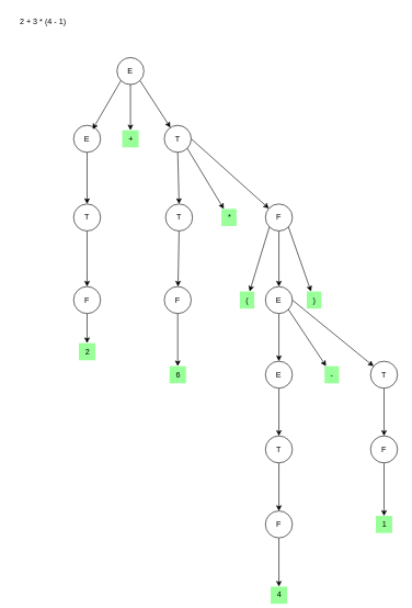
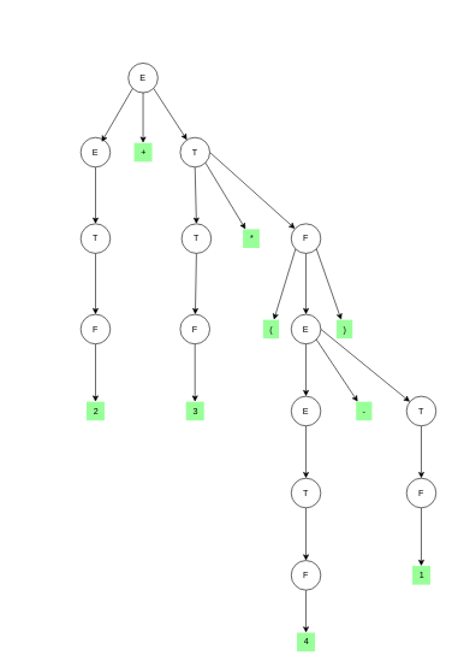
  <mxCell id="0" />
  <mxCell id="1" parent="0" />
  <mxCell id="2" style="rounded=0;orthogonalLoop=1;jettySize=auto;html=1;exitX=1;exitY=1;exitDx=0;exitDy=0;" edge="1" parent="1" source="4" target="10"><mxGeometry relative="1" as="geometry" /></mxCell>
  <mxCell id="3" style="rounded=0;orthogonalLoop=1;jettySize=auto;html=1;exitX=0.5;exitY=1;exitDx=0;exitDy=0;" edge="1" parent="1" source="4" target="11"><mxGeometry relative="1" as="geometry" /></mxCell>
  <mxCell id="4" value="E" style="ellipse;whiteSpace=wrap;html=1;aspect=fixed;" vertex="1" parent="1"><mxGeometry x="177" y="87" width="41" height="41" as="geometry" /></mxCell>
  <mxCell id="5" style="rounded=0;orthogonalLoop=1;jettySize=auto;html=1;exitX=0.5;exitY=1;exitDx=0;exitDy=0;" edge="1" parent="1" source="6" target="22"><mxGeometry relative="1" as="geometry" /></mxCell>
  <mxCell id="6" value="E" style="ellipse;whiteSpace=wrap;html=1;aspect=fixed;" vertex="1" parent="1"><mxGeometry x="111" y="190" width="41" height="41" as="geometry" /></mxCell>
  <mxCell id="7" style="rounded=0;orthogonalLoop=1;jettySize=auto;html=1;exitX=0.5;exitY=1;exitDx=0;exitDy=0;entryX=0.5;entryY=0;entryDx=0;entryDy=0;" edge="1" parent="1" source="10" target="14"><mxGeometry relative="1" as="geometry" /></mxCell>
  <mxCell id="8" style="rounded=0;orthogonalLoop=1;jettySize=auto;html=1;exitX=1;exitY=1;exitDx=0;exitDy=0;" edge="1" parent="1" source="10" target="19"><mxGeometry relative="1" as="geometry" /></mxCell>
  <mxCell id="9" style="rounded=0;orthogonalLoop=1;jettySize=auto;html=1;exitX=1;exitY=0.5;exitDx=0;exitDy=0;" edge="1" parent="1" source="10" target="18"><mxGeometry relative="1" as="geometry" /></mxCell>
  <mxCell id="10" value="T" style="ellipse;whiteSpace=wrap;html=1;aspect=fixed;" vertex="1" parent="1"><mxGeometry x="249" y="190" width="41" height="41" as="geometry" /></mxCell>
  <mxCell id="11" value="+" style="text;html=1;align=center;verticalAlign=middle;resizable=0;points=[];autosize=1;strokeColor=none;fillColor=#99FF99;" vertex="1" parent="1"><mxGeometry x="185" y="197.5" width="25" height="26" as="geometry" /></mxCell>
- <mxCell id="12" value="2 + 3 * (4&amp;nbsp;&lt;span style=&quot;background-color: initial;&quot;&gt;- 1)&lt;/span&gt;" style="text;html=1;align=center;verticalAlign=middle;resizable=0;points=[];autosize=1;strokeColor=none;fillColor=none;" vertex="1" parent="1"><mxGeometry x="20" y="20" width="88" height="26" as="geometry" /></mxCell>
  <mxCell id="13" style="rounded=0;orthogonalLoop=1;jettySize=auto;html=1;exitX=0.5;exitY=1;exitDx=0;exitDy=0;" edge="1" parent="1" source="14" target="27"><mxGeometry relative="1" as="geometry" /></mxCell>
  <mxCell id="14" value="T" style="ellipse;whiteSpace=wrap;html=1;aspect=fixed;" vertex="1" parent="1"><mxGeometry x="251" y="309.5" width="41" height="41" as="geometry" /></mxCell>
  <mxCell id="15" style="rounded=0;orthogonalLoop=1;jettySize=auto;html=1;exitX=0.5;exitY=1;exitDx=0;exitDy=0;" edge="1" parent="1" source="18" target="32"><mxGeometry relative="1" as="geometry" /></mxCell>
  <mxCell id="16" style="rounded=0;orthogonalLoop=1;jettySize=auto;html=1;exitX=0;exitY=1;exitDx=0;exitDy=0;" edge="1" parent="1" source="18" target="39"><mxGeometry relative="1" as="geometry" /></mxCell>
  <mxCell id="17" style="rounded=0;orthogonalLoop=1;jettySize=auto;html=1;exitX=1;exitY=1;exitDx=0;exitDy=0;" edge="1" parent="1" source="18" target="38"><mxGeometry relative="1" as="geometry" /></mxCell>
  <mxCell id="18" value="F" style="ellipse;whiteSpace=wrap;html=1;aspect=fixed;" vertex="1" parent="1"><mxGeometry x="403" y="309.5" width="41" height="41" as="geometry" /></mxCell>
  <mxCell id="19" value="*" style="text;html=1;align=center;verticalAlign=middle;resizable=0;points=[];autosize=1;strokeColor=none;fillColor=#99FF99;" vertex="1" parent="1"><mxGeometry x="336" y="317" width="23" height="26" as="geometry" /></mxCell>
  <mxCell id="20" style="rounded=0;orthogonalLoop=1;jettySize=auto;html=1;exitX=0;exitY=1;exitDx=0;exitDy=0;entryX=0.707;entryY=0.146;entryDx=0;entryDy=0;entryPerimeter=0;" edge="1" parent="1" source="4" target="6"><mxGeometry relative="1" as="geometry" /></mxCell>
  <mxCell id="21" style="rounded=0;orthogonalLoop=1;jettySize=auto;html=1;exitX=0.5;exitY=1;exitDx=0;exitDy=0;" edge="1" parent="1" source="22" target="24"><mxGeometry relative="1" as="geometry" /></mxCell>
  <mxCell id="22" value="T" style="ellipse;whiteSpace=wrap;html=1;aspect=fixed;" vertex="1" parent="1"><mxGeometry x="111" y="309.5" width="41" height="41" as="geometry" /></mxCell>
  <mxCell id="23" style="rounded=0;orthogonalLoop=1;jettySize=auto;html=1;exitX=0.5;exitY=1;exitDx=0;exitDy=0;" edge="1" parent="1" source="24" target="25"><mxGeometry relative="1" as="geometry" /></mxCell>
  <mxCell id="24" value="F" style="ellipse;whiteSpace=wrap;html=1;aspect=fixed;" vertex="1" parent="1"><mxGeometry x="111" y="435" width="41" height="41" as="geometry" /></mxCell>
- <mxCell id="25" value="2" style="text;html=1;align=center;verticalAlign=middle;resizable=0;points=[];autosize=1;strokeColor=none;fillColor=#99FF99;" vertex="1" parent="1"><mxGeometry x="119" y="521" width="25" height="26" as="geometry" /></mxCell>
+ <mxCell id="25" value="2" style="text;html=1;align=center;verticalAlign=middle;resizable=0;points=[];autosize=1;strokeColor=none;fillColor=#99FF99;" vertex="1" parent="1"><mxGeometry x="119" y="556" width="25" height="26" as="geometry" /></mxCell>
  <mxCell id="26" style="rounded=0;orthogonalLoop=1;jettySize=auto;html=1;exitX=0.5;exitY=1;exitDx=0;exitDy=0;" edge="1" parent="1" source="27" target="28"><mxGeometry relative="1" as="geometry" /></mxCell>
  <mxCell id="27" value="F" style="ellipse;whiteSpace=wrap;html=1;aspect=fixed;" vertex="1" parent="1"><mxGeometry x="249" y="435" width="41" height="41" as="geometry" /></mxCell>
- <mxCell id="28" value="6" style="text;html=1;align=center;verticalAlign=middle;resizable=0;points=[];autosize=1;strokeColor=none;fillColor=#99FF99;" vertex="1" parent="1"><mxGeometry x="257" y="556" width="25" height="26" as="geometry" /></mxCell>
+ <mxCell id="28" value="3" style="text;html=1;align=center;verticalAlign=middle;resizable=0;points=[];autosize=1;strokeColor=none;fillColor=#99FF99;" vertex="1" parent="1"><mxGeometry x="257" y="556" width="25" height="26" as="geometry" /></mxCell>
  <mxCell id="29" style="rounded=0;orthogonalLoop=1;jettySize=auto;html=1;exitX=0.5;exitY=1;exitDx=0;exitDy=0;" edge="1" parent="1" source="32" target="34"><mxGeometry relative="1" as="geometry" /></mxCell>
  <mxCell id="30" style="rounded=0;orthogonalLoop=1;jettySize=auto;html=1;exitX=1;exitY=1;exitDx=0;exitDy=0;" edge="1" parent="1" source="32" target="37"><mxGeometry relative="1" as="geometry" /></mxCell>
  <mxCell id="31" style="rounded=0;orthogonalLoop=1;jettySize=auto;html=1;exitX=1;exitY=0.5;exitDx=0;exitDy=0;" edge="1" parent="1" source="32" target="36"><mxGeometry relative="1" as="geometry" /></mxCell>
  <mxCell id="32" value="E" style="ellipse;whiteSpace=wrap;html=1;aspect=fixed;" vertex="1" parent="1"><mxGeometry x="403" y="435" width="41" height="41" as="geometry" /></mxCell>
  <mxCell id="33" style="rounded=0;orthogonalLoop=1;jettySize=auto;html=1;exitX=0.5;exitY=1;exitDx=0;exitDy=0;" edge="1" parent="1" source="34" target="41"><mxGeometry relative="1" as="geometry" /></mxCell>
  <mxCell id="34" value="E" style="ellipse;whiteSpace=wrap;html=1;aspect=fixed;" vertex="1" parent="1"><mxGeometry x="403" y="548.5" width="41" height="41" as="geometry" /></mxCell>
  <mxCell id="35" style="rounded=0;orthogonalLoop=1;jettySize=auto;html=1;exitX=0.5;exitY=1;exitDx=0;exitDy=0;" edge="1" parent="1" source="36" target="46"><mxGeometry relative="1" as="geometry" /></mxCell>
  <mxCell id="36" value="T" style="ellipse;whiteSpace=wrap;html=1;aspect=fixed;" vertex="1" parent="1"><mxGeometry x="563" y="548.5" width="41" height="41" as="geometry" /></mxCell>
  <mxCell id="37" value="-" style="text;html=1;align=center;verticalAlign=middle;resizable=0;points=[];autosize=1;strokeColor=none;fillColor=#99FF99;" vertex="1" parent="1"><mxGeometry x="493" y="556" width="22" height="26" as="geometry" /></mxCell>
  <mxCell id="38" value=")" style="text;html=1;align=center;verticalAlign=middle;resizable=0;points=[];autosize=1;strokeColor=none;fillColor=#99FF99;" vertex="1" parent="1"><mxGeometry x="466" y="442.5" width="22" height="26" as="geometry" /></mxCell>
  <mxCell id="39" value="(" style="text;html=1;align=center;verticalAlign=middle;resizable=0;points=[];autosize=1;strokeColor=none;fillColor=#99FF99;" vertex="1" parent="1"><mxGeometry x="364" y="442.5" width="22" height="26" as="geometry" /></mxCell>
  <mxCell id="40" style="rounded=0;orthogonalLoop=1;jettySize=auto;html=1;exitX=0.5;exitY=1;exitDx=0;exitDy=0;" edge="1" parent="1" source="41" target="43"><mxGeometry relative="1" as="geometry" /></mxCell>
  <mxCell id="41" value="T" style="ellipse;whiteSpace=wrap;html=1;aspect=fixed;" vertex="1" parent="1"><mxGeometry x="403" y="662" width="41" height="41" as="geometry" /></mxCell>
  <mxCell id="42" style="rounded=0;orthogonalLoop=1;jettySize=auto;html=1;exitX=0.5;exitY=1;exitDx=0;exitDy=0;" edge="1" parent="1" source="43" target="44"><mxGeometry relative="1" as="geometry" /></mxCell>
  <mxCell id="43" value="F" style="ellipse;whiteSpace=wrap;html=1;aspect=fixed;" vertex="1" parent="1"><mxGeometry x="403" y="776" width="41" height="41" as="geometry" /></mxCell>
- <mxCell id="44" value="4" style="text;html=1;align=center;verticalAlign=middle;resizable=0;points=[];autosize=1;strokeColor=none;fillColor=#99FF99;" vertex="1" parent="1"><mxGeometry x="411" y="891" width="25" height="26" as="geometry" /></mxCell>
+ <mxCell id="44" value="4" style="text;html=1;align=center;verticalAlign=middle;resizable=0;points=[];autosize=1;strokeColor=none;fillColor=#99FF99;" vertex="1" parent="1"><mxGeometry x="411" y="876" width="25" height="26" as="geometry" /></mxCell>
  <mxCell id="45" style="rounded=0;orthogonalLoop=1;jettySize=auto;html=1;exitX=0.5;exitY=1;exitDx=0;exitDy=0;" edge="1" parent="1" source="46" target="47"><mxGeometry relative="1" as="geometry" /></mxCell>
  <mxCell id="46" value="F" style="ellipse;whiteSpace=wrap;html=1;aspect=fixed;" vertex="1" parent="1"><mxGeometry x="563" y="662" width="41" height="41" as="geometry" /></mxCell>
  <mxCell id="47" value="1" style="text;html=1;align=center;verticalAlign=middle;resizable=0;points=[];autosize=1;strokeColor=none;fillColor=#99FF99;" vertex="1" parent="1"><mxGeometry x="571" y="783.5" width="25" height="26" as="geometry" /></mxCell>
